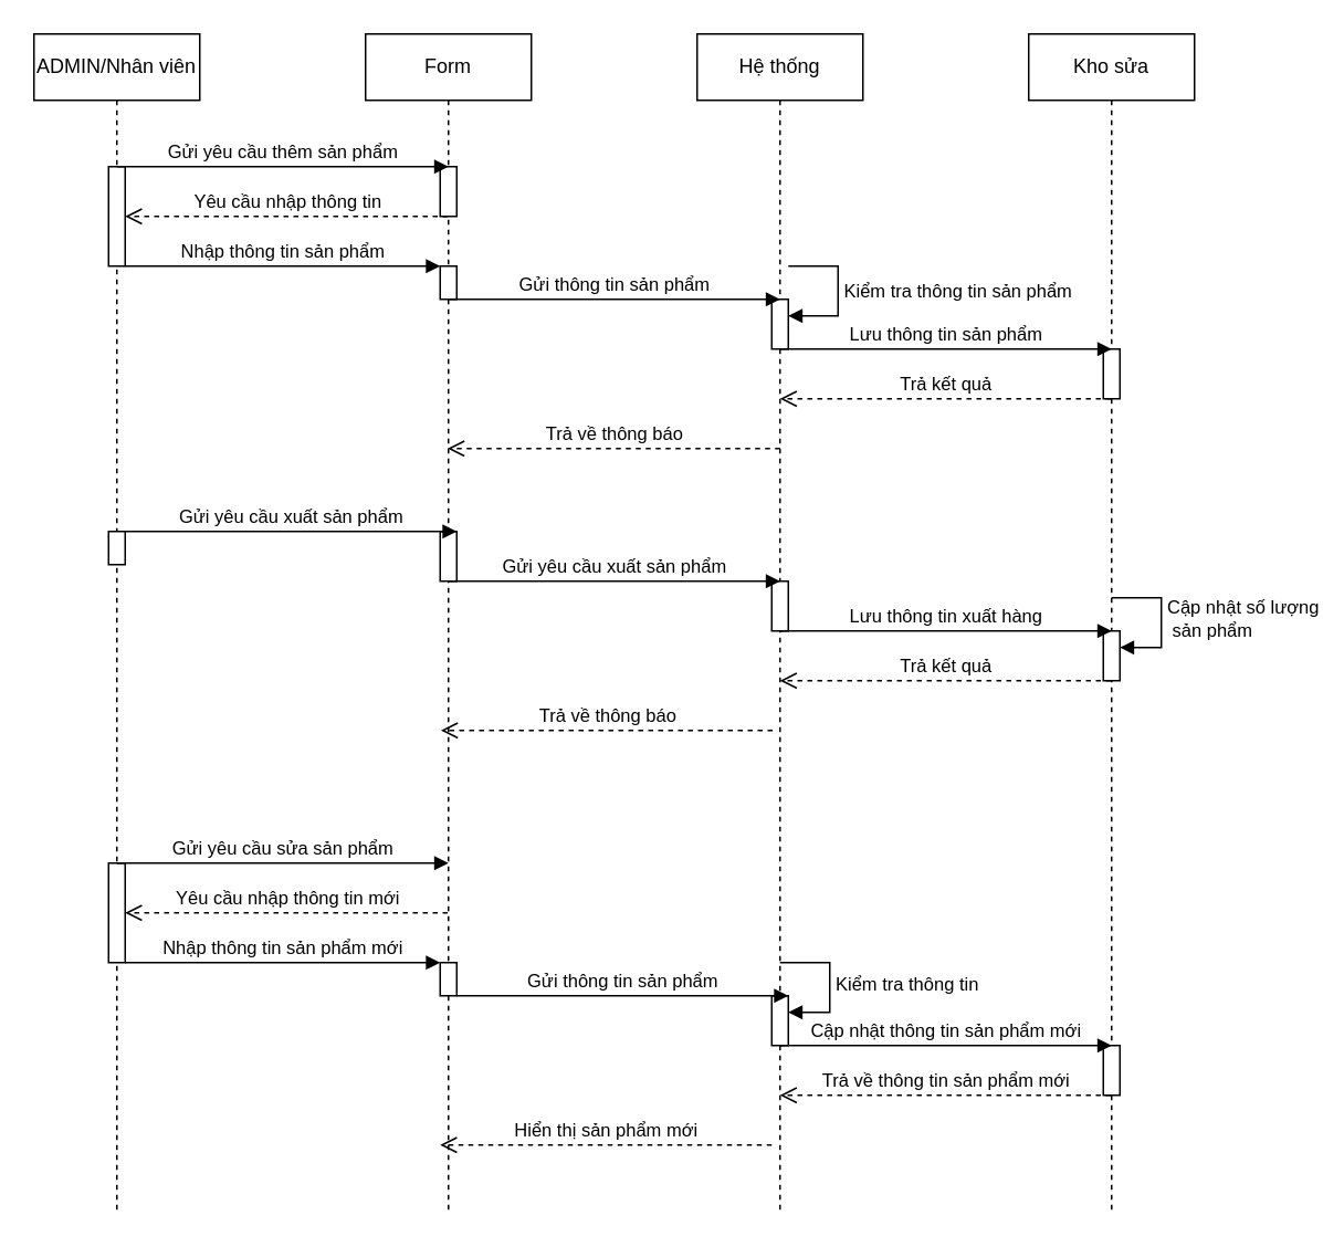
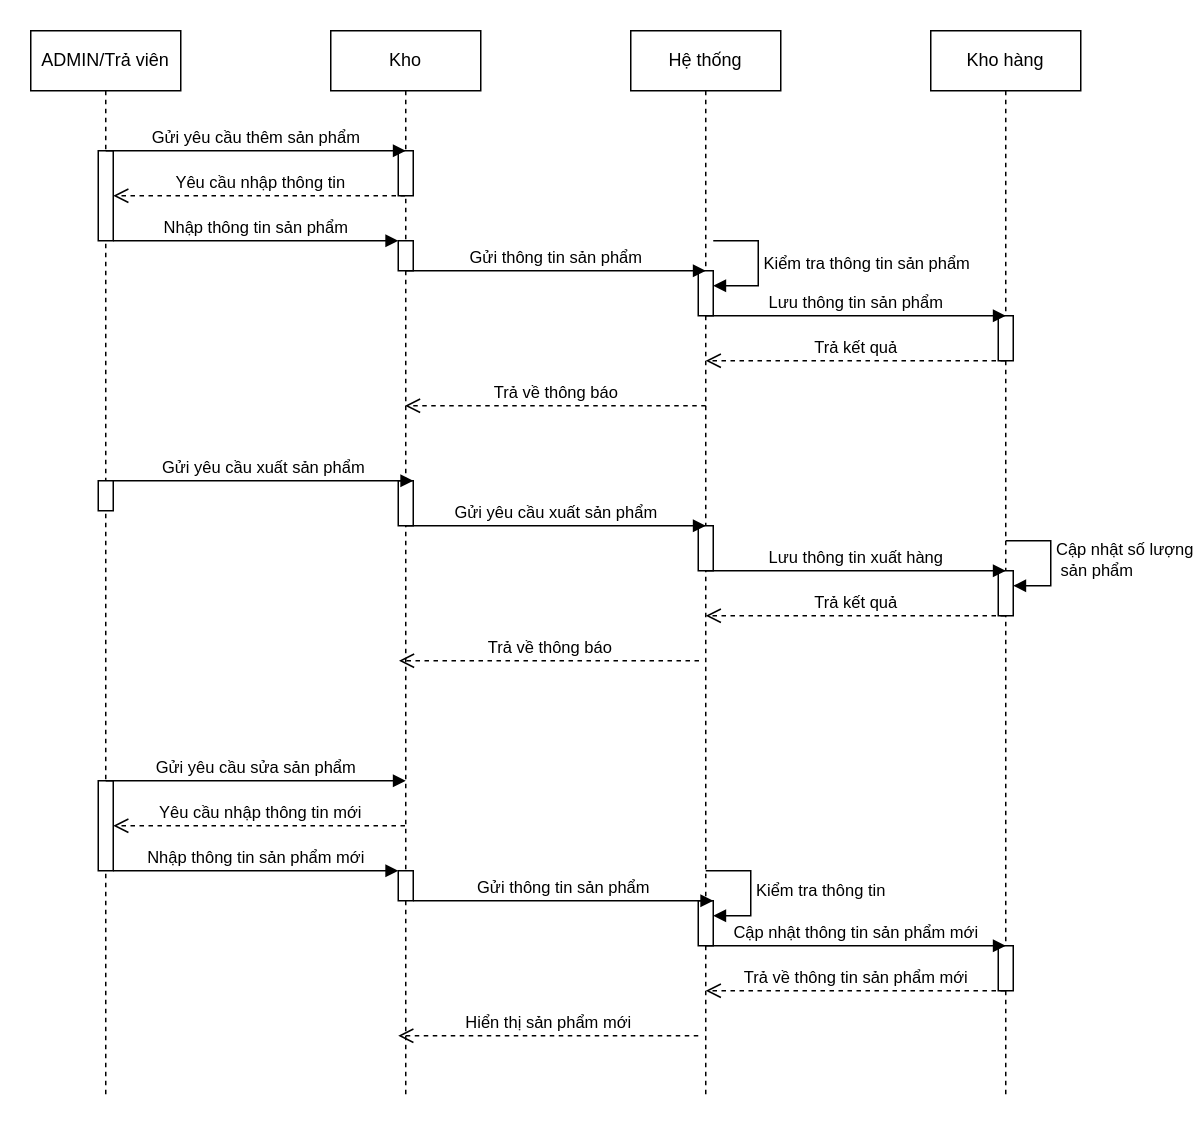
  <mxCell id="0" />
  <mxCell id="1" parent="0" />
- <mxCell id="2" value="ADMIN/Nhân viên" style="shape=umlLifeline;perimeter=lifelinePerimeter;whiteSpace=wrap;html=1;container=1;dropTarget=0;collapsible=0;recursiveResize=0;outlineConnect=0;portConstraint=eastwest;newEdgeStyle={&quot;curved&quot;:0,&quot;rounded&quot;:0};" vertex="1" parent="1"><mxGeometry x="20" y="20" width="100" height="710" as="geometry" /></mxCell>
+ <mxCell id="2" value="ADMIN/Trả viên" style="shape=umlLifeline;perimeter=lifelinePerimeter;whiteSpace=wrap;html=1;container=1;dropTarget=0;collapsible=0;recursiveResize=0;outlineConnect=0;portConstraint=eastwest;newEdgeStyle={&quot;curved&quot;:0,&quot;rounded&quot;:0};" vertex="1" parent="1"><mxGeometry x="20" y="20" width="100" height="710" as="geometry" /></mxCell>
  <mxCell id="3" value="" style="html=1;points=[[0,0,0,0,5],[0,1,0,0,-5],[1,0,0,0,5],[1,1,0,0,-5]];perimeter=orthogonalPerimeter;outlineConnect=0;targetShapes=umlLifeline;portConstraint=eastwest;newEdgeStyle={&quot;curved&quot;:0,&quot;rounded&quot;:0};" vertex="1" parent="2"><mxGeometry x="45" y="80" width="10" height="60" as="geometry" /></mxCell>
  <mxCell id="4" value="" style="html=1;points=[[0,0,0,0,5],[0,1,0,0,-5],[1,0,0,0,5],[1,1,0,0,-5]];perimeter=orthogonalPerimeter;outlineConnect=0;targetShapes=umlLifeline;portConstraint=eastwest;newEdgeStyle={&quot;curved&quot;:0,&quot;rounded&quot;:0};" vertex="1" parent="2"><mxGeometry x="45" y="300" width="10" height="20" as="geometry" /></mxCell>
- <mxCell id="5" value="Form" style="shape=umlLifeline;perimeter=lifelinePerimeter;whiteSpace=wrap;html=1;container=1;dropTarget=0;collapsible=0;recursiveResize=0;outlineConnect=0;portConstraint=eastwest;newEdgeStyle={&quot;curved&quot;:0,&quot;rounded&quot;:0};" vertex="1" parent="1"><mxGeometry x="220" y="20" width="100" height="710" as="geometry" /></mxCell>
+ <mxCell id="5" value="Kho" style="shape=umlLifeline;perimeter=lifelinePerimeter;whiteSpace=wrap;html=1;container=1;dropTarget=0;collapsible=0;recursiveResize=0;outlineConnect=0;portConstraint=eastwest;newEdgeStyle={&quot;curved&quot;:0,&quot;rounded&quot;:0};" vertex="1" parent="1"><mxGeometry x="220" y="20" width="100" height="710" as="geometry" /></mxCell>
  <mxCell id="6" value="" style="html=1;points=[[0,0,0,0,5],[0,1,0,0,-5],[1,0,0,0,5],[1,1,0,0,-5]];perimeter=orthogonalPerimeter;outlineConnect=0;targetShapes=umlLifeline;portConstraint=eastwest;newEdgeStyle={&quot;curved&quot;:0,&quot;rounded&quot;:0};" vertex="1" parent="5"><mxGeometry x="45" y="80" width="10" height="30" as="geometry" /></mxCell>
  <mxCell id="7" value="" style="html=1;points=[[0,0,0,0,5],[0,1,0,0,-5],[1,0,0,0,5],[1,1,0,0,-5]];perimeter=orthogonalPerimeter;outlineConnect=0;targetShapes=umlLifeline;portConstraint=eastwest;newEdgeStyle={&quot;curved&quot;:0,&quot;rounded&quot;:0};" vertex="1" parent="5"><mxGeometry x="45" y="140" width="10" height="20" as="geometry" /></mxCell>
  <mxCell id="8" value="" style="html=1;points=[[0,0,0,0,5],[0,1,0,0,-5],[1,0,0,0,5],[1,1,0,0,-5]];perimeter=orthogonalPerimeter;outlineConnect=0;targetShapes=umlLifeline;portConstraint=eastwest;newEdgeStyle={&quot;curved&quot;:0,&quot;rounded&quot;:0};" vertex="1" parent="5"><mxGeometry x="45" y="300" width="10" height="30" as="geometry" /></mxCell>
  <mxCell id="9" value="Hệ thống" style="shape=umlLifeline;perimeter=lifelinePerimeter;whiteSpace=wrap;html=1;container=1;dropTarget=0;collapsible=0;recursiveResize=0;outlineConnect=0;portConstraint=eastwest;newEdgeStyle={&quot;curved&quot;:0,&quot;rounded&quot;:0};" vertex="1" parent="1"><mxGeometry x="420" y="20" width="100" height="710" as="geometry" /></mxCell>
  <mxCell id="10" value="" style="html=1;points=[[0,0,0,0,5],[0,1,0,0,-5],[1,0,0,0,5],[1,1,0,0,-5]];perimeter=orthogonalPerimeter;outlineConnect=0;targetShapes=umlLifeline;portConstraint=eastwest;newEdgeStyle={&quot;curved&quot;:0,&quot;rounded&quot;:0};" vertex="1" parent="9"><mxGeometry x="45" y="160" width="10" height="30" as="geometry" /></mxCell>
  <mxCell id="11" value="Kiểm tra thông tin sản phẩm" style="html=1;align=left;spacingLeft=2;endArrow=block;rounded=0;edgeStyle=orthogonalEdgeStyle;curved=0;rounded=0;" edge="1" parent="9" target="10"><mxGeometry relative="1" as="geometry"><mxPoint x="55" y="140" as="sourcePoint" /><Array as="points"><mxPoint x="85" y="170" /></Array></mxGeometry></mxCell>
  <mxCell id="12" value="" style="html=1;points=[[0,0,0,0,5],[0,1,0,0,-5],[1,0,0,0,5],[1,1,0,0,-5]];perimeter=orthogonalPerimeter;outlineConnect=0;targetShapes=umlLifeline;portConstraint=eastwest;newEdgeStyle={&quot;curved&quot;:0,&quot;rounded&quot;:0};" vertex="1" parent="9"><mxGeometry x="45" y="580" width="10" height="30" as="geometry" /></mxCell>
  <mxCell id="13" value="Kiểm tra thông tin" style="html=1;align=left;spacingLeft=2;endArrow=block;rounded=0;edgeStyle=orthogonalEdgeStyle;curved=0;rounded=0;" edge="1" parent="9" target="12"><mxGeometry relative="1" as="geometry"><mxPoint x="50" y="560" as="sourcePoint" /><Array as="points"><mxPoint x="80" y="590" /></Array></mxGeometry></mxCell>
  <mxCell id="14" value="" style="html=1;points=[[0,0,0,0,5],[0,1,0,0,-5],[1,0,0,0,5],[1,1,0,0,-5]];perimeter=orthogonalPerimeter;outlineConnect=0;targetShapes=umlLifeline;portConstraint=eastwest;newEdgeStyle={&quot;curved&quot;:0,&quot;rounded&quot;:0};" vertex="1" parent="9"><mxGeometry x="45" y="330" width="10" height="30" as="geometry" /></mxCell>
  <mxCell id="15" value="Yêu cầu nhập thông tin" style="html=1;verticalAlign=bottom;endArrow=open;dashed=1;endSize=8;curved=0;rounded=0;" edge="1" parent="1"><mxGeometry relative="1" as="geometry"><mxPoint x="269.5" y="130" as="sourcePoint" /><mxPoint x="75" y="130" as="targetPoint" /><Array as="points"><mxPoint x="170" y="130" /></Array></mxGeometry></mxCell>
  <mxCell id="16" value="Nhập thông tin sản phẩm" style="html=1;verticalAlign=bottom;endArrow=block;curved=0;rounded=0;" edge="1" parent="1" source="3" target="7"><mxGeometry width="80" relative="1" as="geometry"><mxPoint x="100" y="180" as="sourcePoint" /><mxPoint x="330" y="180" as="targetPoint" /></mxGeometry></mxCell>
  <mxCell id="17" value="Gửi yêu cầu thêm sản phẩm" style="html=1;verticalAlign=bottom;endArrow=block;curved=0;rounded=0;" edge="1" parent="1"><mxGeometry width="80" relative="1" as="geometry"><mxPoint x="70" y="100" as="sourcePoint" /><mxPoint x="270" y="100" as="targetPoint" /></mxGeometry></mxCell>
  <mxCell id="18" value="Gửi thông tin sản phẩm" style="html=1;verticalAlign=bottom;endArrow=block;curved=0;rounded=0;" edge="1" parent="1"><mxGeometry width="80" relative="1" as="geometry"><mxPoint x="270" y="180" as="sourcePoint" /><mxPoint x="470" y="180" as="targetPoint" /></mxGeometry></mxCell>
  <mxCell id="19" value="Trả kết quả" style="html=1;verticalAlign=bottom;endArrow=open;dashed=1;endSize=8;curved=0;rounded=0;" edge="1" parent="1"><mxGeometry relative="1" as="geometry"><mxPoint x="669.5" y="240" as="sourcePoint" /><mxPoint x="470" y="240" as="targetPoint" /><Array as="points"><mxPoint x="545" y="240" /></Array></mxGeometry></mxCell>
- <mxCell id="20" value="Kho sửa" style="shape=umlLifeline;perimeter=lifelinePerimeter;whiteSpace=wrap;html=1;container=1;dropTarget=0;collapsible=0;recursiveResize=0;outlineConnect=0;portConstraint=eastwest;newEdgeStyle={&quot;curved&quot;:0,&quot;rounded&quot;:0};" vertex="1" parent="1"><mxGeometry x="620" y="20" width="100" height="710" as="geometry" /></mxCell>
+ <mxCell id="20" value="Kho hàng" style="shape=umlLifeline;perimeter=lifelinePerimeter;whiteSpace=wrap;html=1;container=1;dropTarget=0;collapsible=0;recursiveResize=0;outlineConnect=0;portConstraint=eastwest;newEdgeStyle={&quot;curved&quot;:0,&quot;rounded&quot;:0};" vertex="1" parent="1"><mxGeometry x="620" y="20" width="100" height="710" as="geometry" /></mxCell>
  <mxCell id="21" value="" style="html=1;points=[[0,0,0,0,5],[0,1,0,0,-5],[1,0,0,0,5],[1,1,0,0,-5]];perimeter=orthogonalPerimeter;outlineConnect=0;targetShapes=umlLifeline;portConstraint=eastwest;newEdgeStyle={&quot;curved&quot;:0,&quot;rounded&quot;:0};" vertex="1" parent="20"><mxGeometry x="45" y="190" width="10" height="30" as="geometry" /></mxCell>
  <mxCell id="22" value="" style="html=1;points=[[0,0,0,0,5],[0,1,0,0,-5],[1,0,0,0,5],[1,1,0,0,-5]];perimeter=orthogonalPerimeter;outlineConnect=0;targetShapes=umlLifeline;portConstraint=eastwest;newEdgeStyle={&quot;curved&quot;:0,&quot;rounded&quot;:0};" vertex="1" parent="20"><mxGeometry x="45" y="610" width="10" height="30" as="geometry" /></mxCell>
  <mxCell id="23" value="" style="html=1;points=[[0,0,0,0,5],[0,1,0,0,-5],[1,0,0,0,5],[1,1,0,0,-5]];perimeter=orthogonalPerimeter;outlineConnect=0;targetShapes=umlLifeline;portConstraint=eastwest;newEdgeStyle={&quot;curved&quot;:0,&quot;rounded&quot;:0};" vertex="1" parent="20"><mxGeometry x="45" y="360" width="10" height="30" as="geometry" /></mxCell>
  <mxCell id="24" value="Cập nhật số lượng&lt;br&gt;&amp;nbsp;sản phẩm" style="html=1;align=left;spacingLeft=2;endArrow=block;rounded=0;edgeStyle=orthogonalEdgeStyle;curved=0;rounded=0;" edge="1" target="23" parent="20"><mxGeometry relative="1" as="geometry"><mxPoint x="50" y="340" as="sourcePoint" /><Array as="points"><mxPoint x="80" y="370" /></Array></mxGeometry></mxCell>
  <mxCell id="25" value="Trả về thông báo" style="html=1;verticalAlign=bottom;endArrow=open;dashed=1;endSize=8;curved=0;rounded=0;" edge="1" parent="1" target="5"><mxGeometry relative="1" as="geometry"><mxPoint x="470" y="270" as="sourcePoint" /><mxPoint x="290" y="270" as="targetPoint" /><Array as="points"><mxPoint x="365" y="270" /></Array></mxGeometry></mxCell>
  <mxCell id="26" value="Lưu thông tin sản phẩm" style="html=1;verticalAlign=bottom;endArrow=block;curved=0;rounded=0;" edge="1" parent="1"><mxGeometry width="80" relative="1" as="geometry"><mxPoint x="470" y="210" as="sourcePoint" /><mxPoint x="670" y="210" as="targetPoint" /></mxGeometry></mxCell>
  <mxCell id="27" value="" style="html=1;points=[[0,0,0,0,5],[0,1,0,0,-5],[1,0,0,0,5],[1,1,0,0,-5]];perimeter=orthogonalPerimeter;outlineConnect=0;targetShapes=umlLifeline;portConstraint=eastwest;newEdgeStyle={&quot;curved&quot;:0,&quot;rounded&quot;:0};" vertex="1" parent="1"><mxGeometry x="65" y="520" width="10" height="60" as="geometry" /></mxCell>
  <mxCell id="28" value="Gửi yêu cầu sửa sản phẩm" style="html=1;verticalAlign=bottom;endArrow=block;curved=0;rounded=0;" edge="1" parent="1"><mxGeometry width="80" relative="1" as="geometry"><mxPoint x="70" y="520" as="sourcePoint" /><mxPoint x="270" y="520" as="targetPoint" /></mxGeometry></mxCell>
  <mxCell id="29" value="Yêu cầu nhập thông tin mới" style="html=1;verticalAlign=bottom;endArrow=open;dashed=1;endSize=8;curved=0;rounded=0;" edge="1" parent="1"><mxGeometry relative="1" as="geometry"><mxPoint x="269.5" y="550" as="sourcePoint" /><mxPoint x="75" y="550" as="targetPoint" /><Array as="points"><mxPoint x="170" y="550" /></Array></mxGeometry></mxCell>
  <mxCell id="30" value="Nhập thông tin sản phẩm mới" style="html=1;verticalAlign=bottom;endArrow=block;curved=0;rounded=0;" edge="1" parent="1" source="27" target="31"><mxGeometry width="80" relative="1" as="geometry"><mxPoint x="100" y="600" as="sourcePoint" /><mxPoint x="330" y="600" as="targetPoint" /></mxGeometry></mxCell>
  <mxCell id="31" value="" style="html=1;points=[[0,0,0,0,5],[0,1,0,0,-5],[1,0,0,0,5],[1,1,0,0,-5]];perimeter=orthogonalPerimeter;outlineConnect=0;targetShapes=umlLifeline;portConstraint=eastwest;newEdgeStyle={&quot;curved&quot;:0,&quot;rounded&quot;:0};" vertex="1" parent="1"><mxGeometry x="265" y="580" width="10" height="20" as="geometry" /></mxCell>
  <mxCell id="32" value="Gửi thông tin sản phẩm" style="html=1;verticalAlign=bottom;endArrow=block;curved=0;rounded=0;" edge="1" parent="1"><mxGeometry width="80" relative="1" as="geometry"><mxPoint x="275" y="600" as="sourcePoint" /><mxPoint x="475" y="600" as="targetPoint" /></mxGeometry></mxCell>
  <mxCell id="33" value="Cập nhật thông tin sản phẩm mới" style="html=1;verticalAlign=bottom;endArrow=block;curved=0;rounded=0;" edge="1" parent="1"><mxGeometry width="80" relative="1" as="geometry"><mxPoint x="470" y="630" as="sourcePoint" /><mxPoint x="670" y="630" as="targetPoint" /></mxGeometry></mxCell>
  <mxCell id="34" value="Trả về thông tin sản phẩm mới" style="html=1;verticalAlign=bottom;endArrow=open;dashed=1;endSize=8;curved=0;rounded=0;" edge="1" parent="1"><mxGeometry relative="1" as="geometry"><mxPoint x="669.5" y="660" as="sourcePoint" /><mxPoint x="470" y="660" as="targetPoint" /><Array as="points"><mxPoint x="545" y="660" /></Array></mxGeometry></mxCell>
  <mxCell id="35" value="Hiển thị sản phẩm mới" style="html=1;verticalAlign=bottom;endArrow=open;dashed=1;endSize=8;curved=0;rounded=0;" edge="1" parent="1"><mxGeometry relative="1" as="geometry"><mxPoint x="465" y="690" as="sourcePoint" /><mxPoint x="265" y="690" as="targetPoint" /><Array as="points" /></mxGeometry></mxCell>
  <mxCell id="36" value="Gửi yêu cầu xuất sản phẩm" style="html=1;verticalAlign=bottom;endArrow=block;curved=0;rounded=0;" edge="1" parent="1"><mxGeometry width="80" relative="1" as="geometry"><mxPoint x="75" y="320" as="sourcePoint" /><mxPoint x="275" y="320" as="targetPoint" /></mxGeometry></mxCell>
  <mxCell id="37" value="Gửi yêu cầu xuất sản phẩm" style="html=1;verticalAlign=bottom;endArrow=block;curved=0;rounded=0;exitX=0.5;exitY=1;exitDx=0;exitDy=0;exitPerimeter=0;" edge="1" parent="1" source="8"><mxGeometry width="80" relative="1" as="geometry"><mxPoint x="280" y="350" as="sourcePoint" /><mxPoint x="470" y="350" as="targetPoint" /></mxGeometry></mxCell>
  <mxCell id="38" value="Lưu thông tin xuất hàng" style="html=1;verticalAlign=bottom;endArrow=block;curved=0;rounded=0;" edge="1" parent="1"><mxGeometry width="80" relative="1" as="geometry"><mxPoint x="470" y="380" as="sourcePoint" /><mxPoint x="670" y="380" as="targetPoint" /></mxGeometry></mxCell>
  <mxCell id="39" value="Trả kết quả" style="html=1;verticalAlign=bottom;endArrow=open;dashed=1;endSize=8;curved=0;rounded=0;" edge="1" parent="1"><mxGeometry relative="1" as="geometry"><mxPoint x="669.5" y="410" as="sourcePoint" /><mxPoint x="470" y="410" as="targetPoint" /><Array as="points"><mxPoint x="545" y="410" /></Array></mxGeometry></mxCell>
  <mxCell id="40" value="Trả về thông báo" style="html=1;verticalAlign=bottom;endArrow=open;dashed=1;endSize=8;curved=0;rounded=0;" edge="1" parent="1"><mxGeometry relative="1" as="geometry"><mxPoint x="465.5" y="440" as="sourcePoint" /><mxPoint x="265.5" y="440" as="targetPoint" /><Array as="points"><mxPoint x="360.5" y="440" /></Array></mxGeometry></mxCell>
